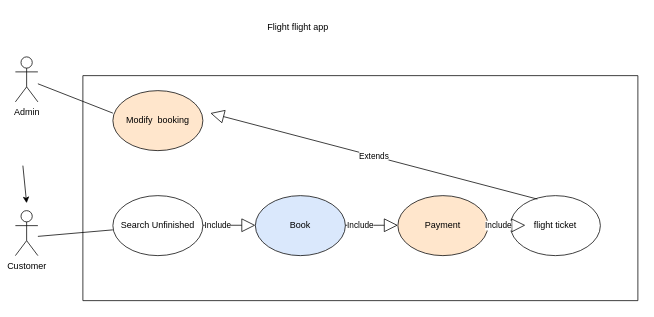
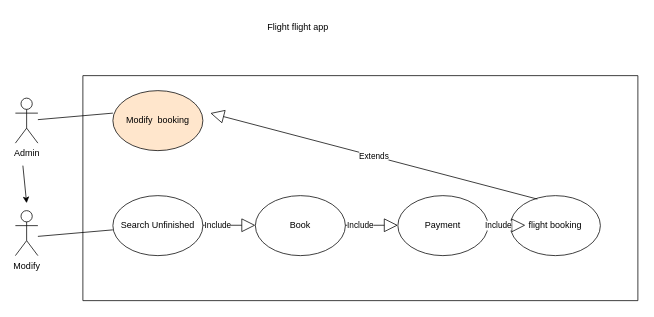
  <mxCell id="0" />
  <mxCell id="1" parent="0" />
- <mxCell id="2" value="Admin" style="shape=umlActor;verticalLabelPosition=bottom;verticalAlign=top;html=1;outlineConnect=0;" parent="1" vertex="1"><mxGeometry x="20" y="75" width="30" height="60" as="geometry" /></mxCell>
- <mxCell id="3" value="Customer" style="shape=umlActor;verticalLabelPosition=bottom;verticalAlign=top;html=1;outlineConnect=0;" parent="1" vertex="1"><mxGeometry x="20" y="280" width="30" height="60" as="geometry" /></mxCell>
+ <mxCell id="2" value="Admin" style="shape=umlActor;verticalLabelPosition=bottom;verticalAlign=top;html=1;outlineConnect=0;" parent="1" vertex="1"><mxGeometry x="20" y="130" width="30" height="60" as="geometry" /></mxCell>
+ <mxCell id="3" value="Modify" style="shape=umlActor;verticalLabelPosition=bottom;verticalAlign=top;html=1;outlineConnect=0;" parent="1" vertex="1"><mxGeometry x="20" y="280" width="30" height="60" as="geometry" /></mxCell>
  <mxCell id="4" value="" style="endArrow=classic;html=1;rounded=0;" parent="1" edge="1"><mxGeometry width="50" height="50" relative="1" as="geometry"><mxPoint x="30" y="220" as="sourcePoint" /><mxPoint x="35" y="270" as="targetPoint" /></mxGeometry></mxCell>
  <mxCell id="5" value="Search Unfinished" style="ellipse;whiteSpace=wrap;html=1;" parent="1" vertex="1"><mxGeometry x="150" y="260" width="120" height="80" as="geometry" /></mxCell>
  <mxCell id="6" value="Include" style="endArrow=block;endSize=16;endFill=0;html=1;rounded=0;" parent="1" edge="1"><mxGeometry x="-0.429" width="160" relative="1" as="geometry"><mxPoint x="270" y="299.5" as="sourcePoint" /><mxPoint x="340" y="299.5" as="targetPoint" /><mxPoint as="offset" /></mxGeometry></mxCell>
- <mxCell id="7" value="Book" style="ellipse;whiteSpace=wrap;html=1;fillColor=#dae8fc;" parent="1" vertex="1"><mxGeometry x="340" y="260" width="120" height="80" as="geometry" /></mxCell>
+ <mxCell id="7" value="Book" style="ellipse;whiteSpace=wrap;html=1;" parent="1" vertex="1"><mxGeometry x="340" y="260" width="120" height="80" as="geometry" /></mxCell>
  <mxCell id="8" value="Modify&amp;nbsp; booking" style="ellipse;whiteSpace=wrap;html=1;fillColor=#ffe6cc;" parent="1" vertex="1"><mxGeometry x="150" y="120" width="120" height="80" as="geometry" /></mxCell>
  <mxCell id="9" value="Include" style="endArrow=block;endSize=16;endFill=0;html=1;rounded=0;" parent="1" edge="1"><mxGeometry x="-0.429" width="160" relative="1" as="geometry"><mxPoint x="460" y="299.5" as="sourcePoint" /><mxPoint x="530" y="299.5" as="targetPoint" /><mxPoint as="offset" /></mxGeometry></mxCell>
- <mxCell id="10" value="Payment" style="ellipse;whiteSpace=wrap;html=1;fillColor=#ffe6cc;" parent="1" vertex="1"><mxGeometry x="530" y="260" width="120" height="80" as="geometry" /></mxCell>
+ <mxCell id="10" value="Payment" style="ellipse;whiteSpace=wrap;html=1;" parent="1" vertex="1"><mxGeometry x="530" y="260" width="120" height="80" as="geometry" /></mxCell>
  <mxCell id="11" value="" style="endArrow=none;html=1;rounded=0;" parent="1" source="2" edge="1"><mxGeometry width="50" height="50" relative="1" as="geometry"><mxPoint x="100" y="200" as="sourcePoint" /><mxPoint x="150" y="150" as="targetPoint" /><Array as="points" /></mxGeometry></mxCell>
  <mxCell id="12" value="" style="endArrow=none;html=1;rounded=0;" parent="1" edge="1"><mxGeometry width="50" height="50" relative="1" as="geometry"><mxPoint x="50" y="314.346" as="sourcePoint" /><mxPoint x="150" y="305.65" as="targetPoint" /><Array as="points" /></mxGeometry></mxCell>
- <mxCell id="13" value="flight ticket" style="ellipse;whiteSpace=wrap;html=1;" parent="1" vertex="1"><mxGeometry x="680" y="260" width="120" height="80" as="geometry" /></mxCell>
+ <mxCell id="13" value="flight booking" style="ellipse;whiteSpace=wrap;html=1;" parent="1" vertex="1"><mxGeometry x="680" y="260" width="120" height="80" as="geometry" /></mxCell>
  <mxCell id="14" value="Extends" style="endArrow=block;endSize=16;endFill=0;html=1;rounded=0;exitX=0.3;exitY=0.058;exitDx=0;exitDy=0;exitPerimeter=0;" parent="1" source="13" edge="1"><mxGeometry width="160" relative="1" as="geometry"><mxPoint x="410" y="150" as="sourcePoint" /><mxPoint x="280" y="150" as="targetPoint" /></mxGeometry></mxCell>
  <mxCell id="15" value="Include" style="endArrow=block;endSize=16;endFill=0;html=1;rounded=0;exitX=1;exitY=0.5;exitDx=0;exitDy=0;" parent="1" source="10" edge="1"><mxGeometry x="-0.429" width="160" relative="1" as="geometry"><mxPoint x="660" y="300" as="sourcePoint" /><mxPoint x="700" y="299.5" as="targetPoint" /><mxPoint as="offset" /></mxGeometry></mxCell>
  <mxCell id="16" value="" style="swimlane;startSize=0;" parent="1" vertex="1"><mxGeometry x="110" y="100" width="740" height="300" as="geometry" /></mxCell>
  <mxCell id="17" value="Flight flight app" style="text;html=1;strokeColor=none;fillColor=none;align=center;verticalAlign=middle;whiteSpace=wrap;rounded=0;" vertex="1" parent="1"><mxGeometry x="334" y="20" width="126" height="30" as="geometry" /></mxCell>
